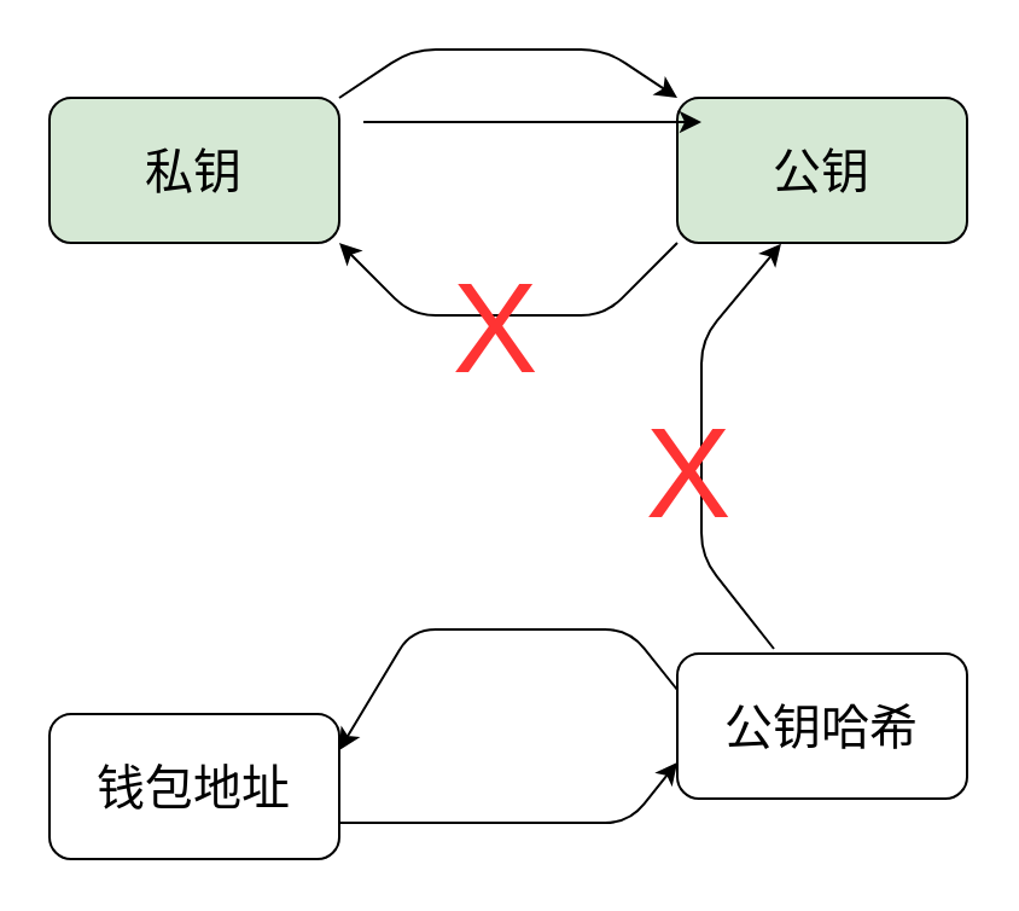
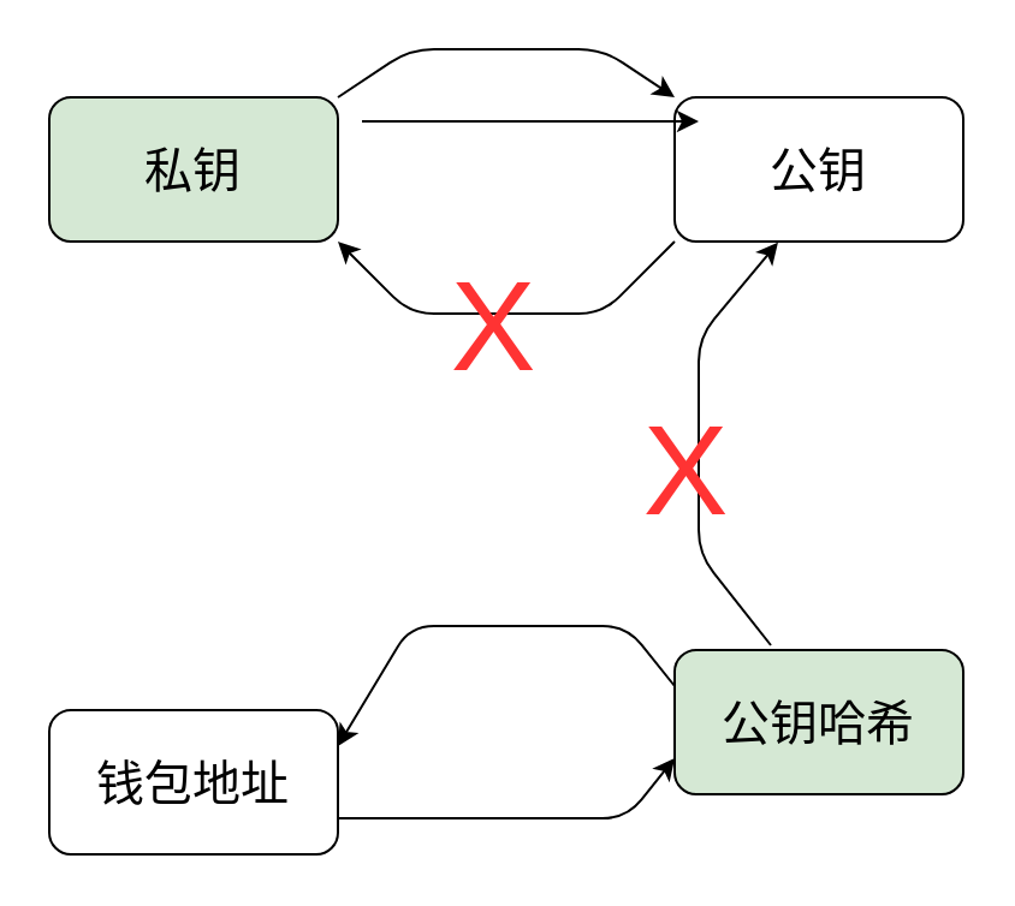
  <mxCell id="0" />
  <mxCell id="1" parent="0" />
  <mxCell id="2" value="&lt;font style=&quot;font-size: 20px&quot;&gt;私钥&lt;/font&gt;" style="rounded=1;whiteSpace=wrap;html=1;fillColor=#d5e8d4;" vertex="1" parent="1"><mxGeometry x="20" y="40" width="120" height="60" as="geometry" /></mxCell>
  <mxCell id="3" value="" style="endArrow=classic;html=1;exitX=1;exitY=0;exitDx=0;exitDy=0;entryX=0;entryY=0;entryDx=0;entryDy=0;" edge="1" parent="1" source="2" target="4"><mxGeometry width="50" height="50" relative="1" as="geometry"><mxPoint x="190" y="120" as="sourcePoint" /><mxPoint x="280" y="50" as="targetPoint" /><Array as="points"><mxPoint x="170" y="20" /><mxPoint x="210" y="20" /><mxPoint x="250" y="20" /></Array></mxGeometry></mxCell>
- <mxCell id="4" value="&lt;font style=&quot;font-size: 20px&quot;&gt;公钥&lt;/font&gt;" style="rounded=1;whiteSpace=wrap;html=1;fillColor=#d5e8d4;" vertex="1" parent="1"><mxGeometry x="280" y="40" width="120" height="60" as="geometry" /></mxCell>
+ <mxCell id="4" value="&lt;font style=&quot;font-size: 20px&quot;&gt;公钥&lt;/font&gt;" style="rounded=1;whiteSpace=wrap;html=1;" vertex="1" parent="1"><mxGeometry x="280" y="40" width="120" height="60" as="geometry" /></mxCell>
  <mxCell id="5" value="" style="endArrow=classic;html=1;exitX=0;exitY=1;exitDx=0;exitDy=0;entryX=1;entryY=1;entryDx=0;entryDy=0;" edge="1" parent="1" source="4" target="2"><mxGeometry width="50" height="50" relative="1" as="geometry"><mxPoint x="190" y="120" as="sourcePoint" /><mxPoint x="240" y="70" as="targetPoint" /><Array as="points"><mxPoint x="250" y="130" /><mxPoint x="210" y="130" /><mxPoint x="170" y="130" /></Array></mxGeometry></mxCell>
  <mxCell id="6" value="&lt;font style=&quot;font-size: 53px&quot; color=&quot;#ff3333&quot;&gt;X&lt;/font&gt;" style="text;html=1;strokeColor=none;fillColor=none;align=center;verticalAlign=middle;whiteSpace=wrap;rounded=0;" vertex="1" parent="1"><mxGeometry x="150" y="90" width="110" height="90" as="geometry" /></mxCell>
- <mxCell id="7" value="&lt;span style=&quot;font-size: 20px&quot;&gt;公钥哈希&lt;/span&gt;" style="rounded=1;whiteSpace=wrap;html=1;" vertex="1" parent="1"><mxGeometry x="280" y="270" width="120" height="60" as="geometry" /></mxCell>
+ <mxCell id="7" value="&lt;span style=&quot;font-size: 20px&quot;&gt;公钥哈希&lt;/span&gt;" style="rounded=1;whiteSpace=wrap;html=1;fillColor=#d5e8d4;" vertex="1" parent="1"><mxGeometry x="280" y="270" width="120" height="60" as="geometry" /></mxCell>
  <mxCell id="8" value="" style="endArrow=classic;html=1;entryX=0.358;entryY=1.006;entryDx=0;entryDy=0;entryPerimeter=0;" edge="1" parent="1" target="4"><mxGeometry width="50" height="50" relative="1" as="geometry"><mxPoint x="320" y="268" as="sourcePoint" /><mxPoint x="290" y="100" as="targetPoint" /><Array as="points"><mxPoint x="290" y="230" /><mxPoint x="290" y="140" /></Array></mxGeometry></mxCell>
  <mxCell id="9" value="&lt;font style=&quot;font-size: 53px&quot; color=&quot;#ff3333&quot;&gt;X&lt;/font&gt;" style="text;html=1;strokeColor=none;fillColor=none;align=center;verticalAlign=middle;whiteSpace=wrap;rounded=0;" vertex="1" parent="1"><mxGeometry x="230" y="150" width="110" height="90" as="geometry" /></mxCell>
  <mxCell id="10" value="" style="endArrow=classic;html=1;exitX=1;exitY=0;exitDx=0;exitDy=0;entryX=0;entryY=0;entryDx=0;entryDy=0;" edge="1" parent="1"><mxGeometry width="50" height="50" relative="1" as="geometry"><mxPoint x="150" y="50" as="sourcePoint" /><mxPoint x="290" y="50" as="targetPoint" /></mxGeometry></mxCell>
  <mxCell id="11" value="&lt;span style=&quot;font-size: 20px&quot;&gt;钱包地址&lt;/span&gt;" style="rounded=1;whiteSpace=wrap;html=1;" vertex="1" parent="1"><mxGeometry x="20" y="295" width="120" height="60" as="geometry" /></mxCell>
  <mxCell id="12" value="" style="endArrow=classic;html=1;exitX=1;exitY=0.75;exitDx=0;exitDy=0;entryX=0;entryY=0.75;entryDx=0;entryDy=0;" edge="1" parent="1" source="11" target="7"><mxGeometry width="50" height="50" relative="1" as="geometry"><mxPoint x="190" y="360" as="sourcePoint" /><mxPoint x="240" y="310" as="targetPoint" /><Array as="points"><mxPoint x="170" y="340" /><mxPoint x="210" y="340" /><mxPoint x="260" y="340" /></Array></mxGeometry></mxCell>
  <mxCell id="13" value="" style="endArrow=classic;html=1;entryX=1;entryY=0.25;entryDx=0;entryDy=0;exitX=0;exitY=0.25;exitDx=0;exitDy=0;" edge="1" parent="1" source="7" target="11"><mxGeometry width="50" height="50" relative="1" as="geometry"><mxPoint x="360" y="460" as="sourcePoint" /><mxPoint x="240" y="285" as="targetPoint" /><Array as="points"><mxPoint x="260" y="260" /><mxPoint x="210" y="260" /><mxPoint x="170" y="260" /></Array></mxGeometry></mxCell>
